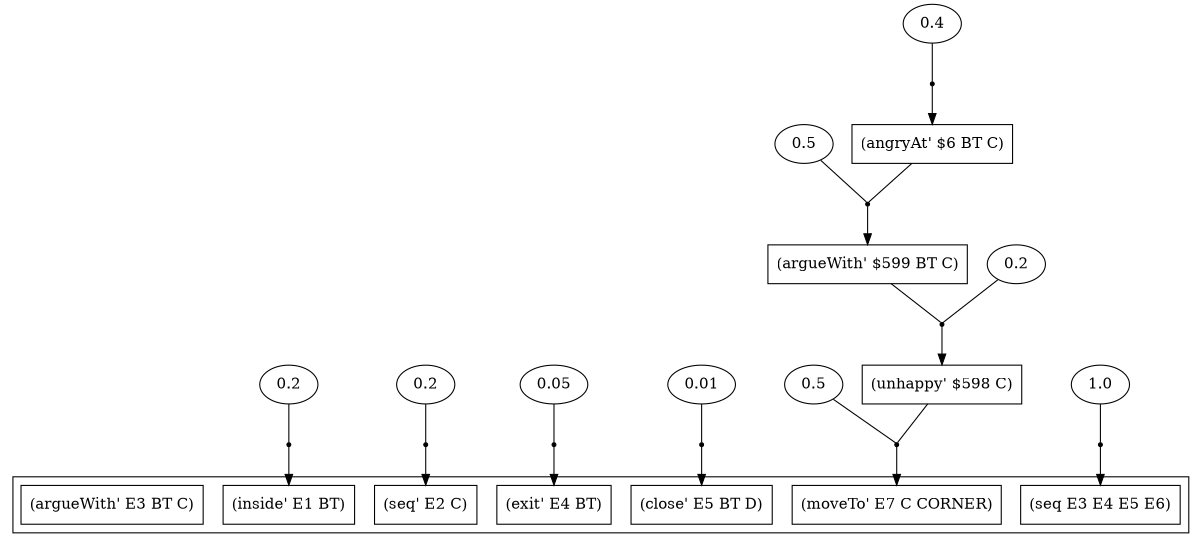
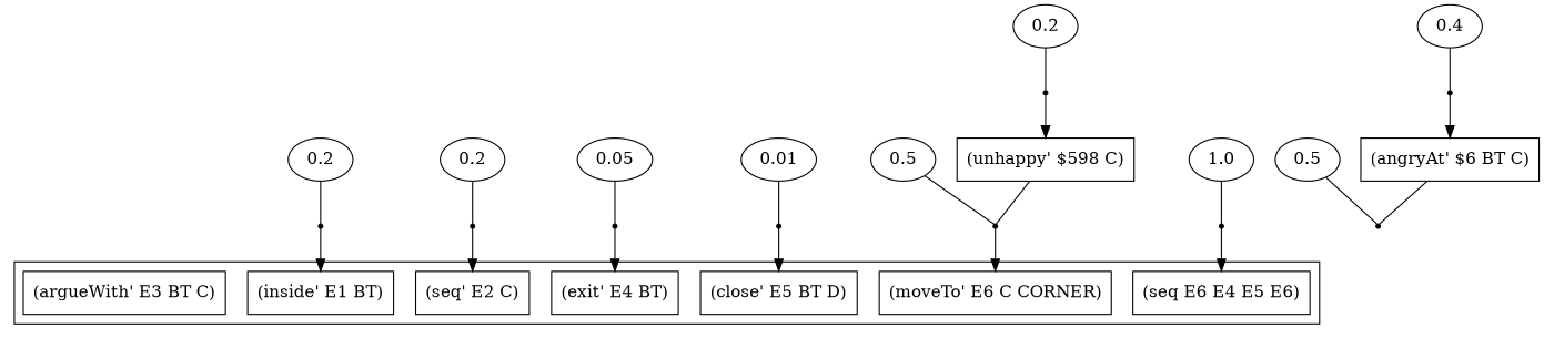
  digraph {
    rankdir=TB
    node [shape=box]
    edge [arrowhead=none]
    n1 [label="(inside' E1 BT)"]
    n2 [label="(seq' E2 C)"]
    n3 [label="(exit' E4 BT)"]
    n4 [label="(close' E5 BT D)"]
-   n5 [label="(moveTo' E7 C CORNER)"]
-   n6 [label="(seq E3 E4 E5 E6)"]
+   n5 [label="(moveTo' E6 C CORNER)"]
+   n6 [label="(seq E6 E4 E5 E6)"]
    n7 [label="(argueWith' E3 BT C)"]
    n8 [label=0.2 shape=""]
    r0 [shape=point]
    n10 [label=0.2 shape=""]
    r1 [shape=point]
    n12 [label=0.5 shape=""]
    r2 [shape=point]
-   n14 [label="(argueWith' $599 BT C)"]
    n15 [label=0.4 shape=""]
    r3 [shape=point]
    n17 [label="(angryAt' $6 BT C)"]
    n18 [label=0.05 shape=""]
    r4 [shape=point]
    n20 [label=0.01 shape=""]
    r5 [shape=point]
    n22 [label=0.5 shape=""]
    r6 [shape=point]
    n24 [label=0.2 shape=""]
    r7 [shape=point]
    n26 [label="(unhappy' $598 C)"]
    n27 [label=1.0 shape=""]
    r8 [shape=point]
    subgraph cluster_1 {
      n1
      n2
      n3
      n4
      n5
      n6
      n7
    }
    n8 -> r0
    r0 -> n1 [arrowhead=""]
    n10 -> r1
    r1 -> n2 [arrowhead=""]
    n12 -> r2
-   r2 -> n14 [arrowhead=""]
-   n14 -> r7
    n15 -> r3
    r3 -> n17 [arrowhead=""]
    n17 -> r2
    n18 -> r4
    r4 -> n3 [arrowhead=""]
    n20 -> r5
    r5 -> n4 [arrowhead=""]
    n22 -> r6
    r6 -> n5 [arrowhead=""]
    n24 -> r7
    r7 -> n26 [arrowhead=""]
    n26 -> r6
    n27 -> r8
    r8 -> n6 [arrowhead=""]
  }
